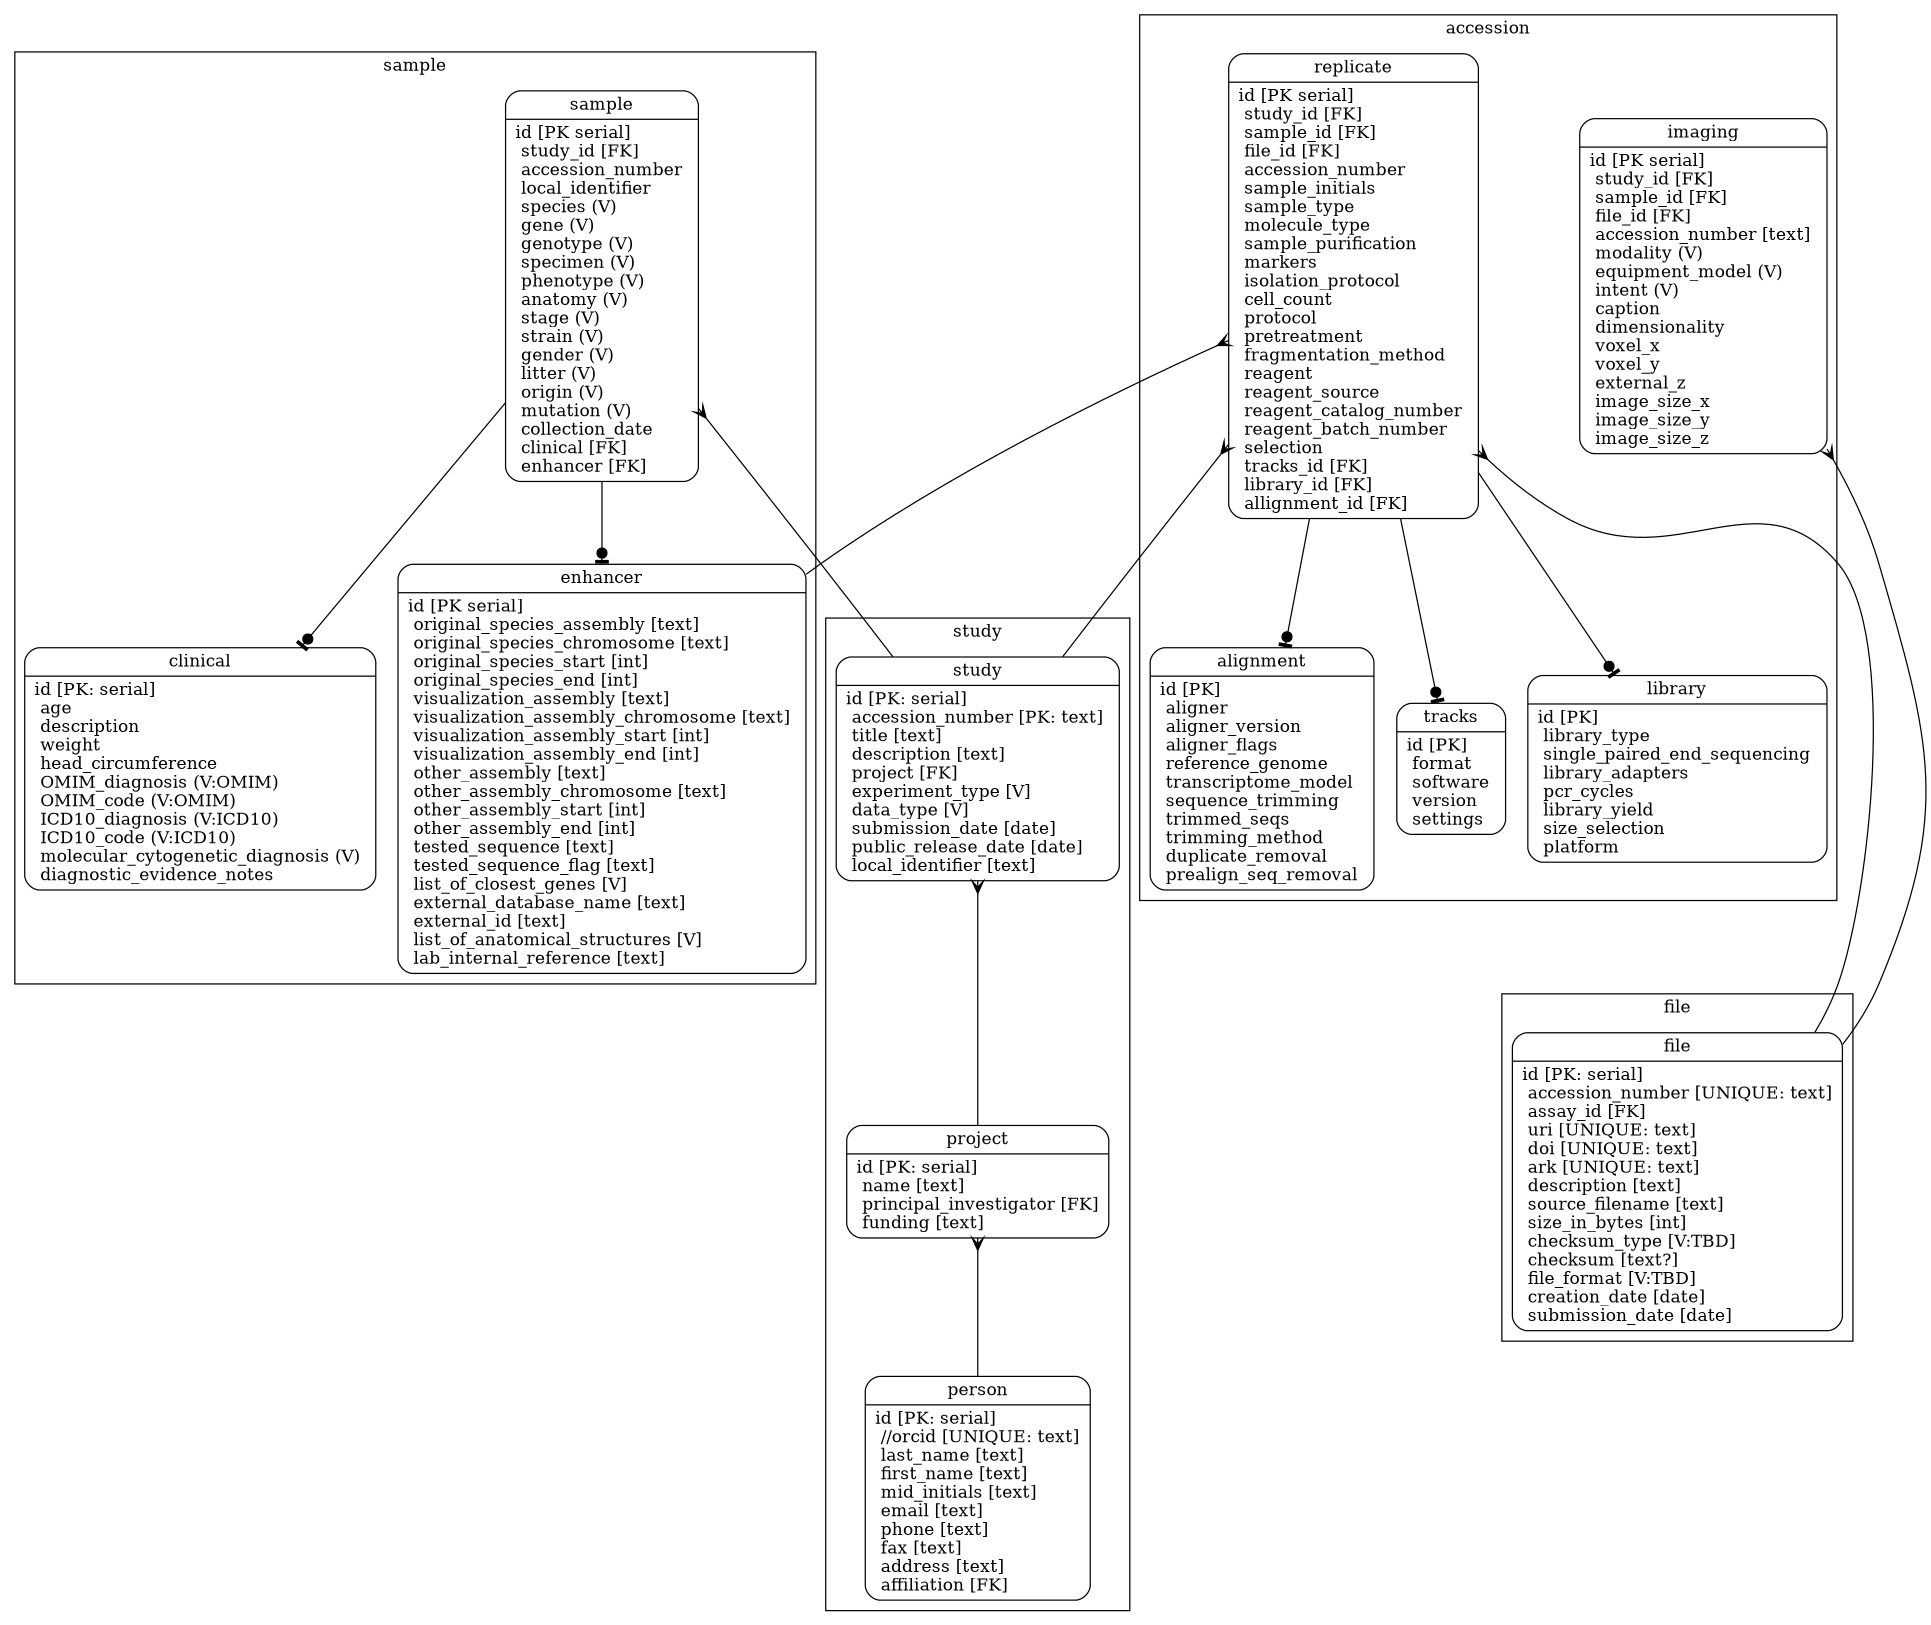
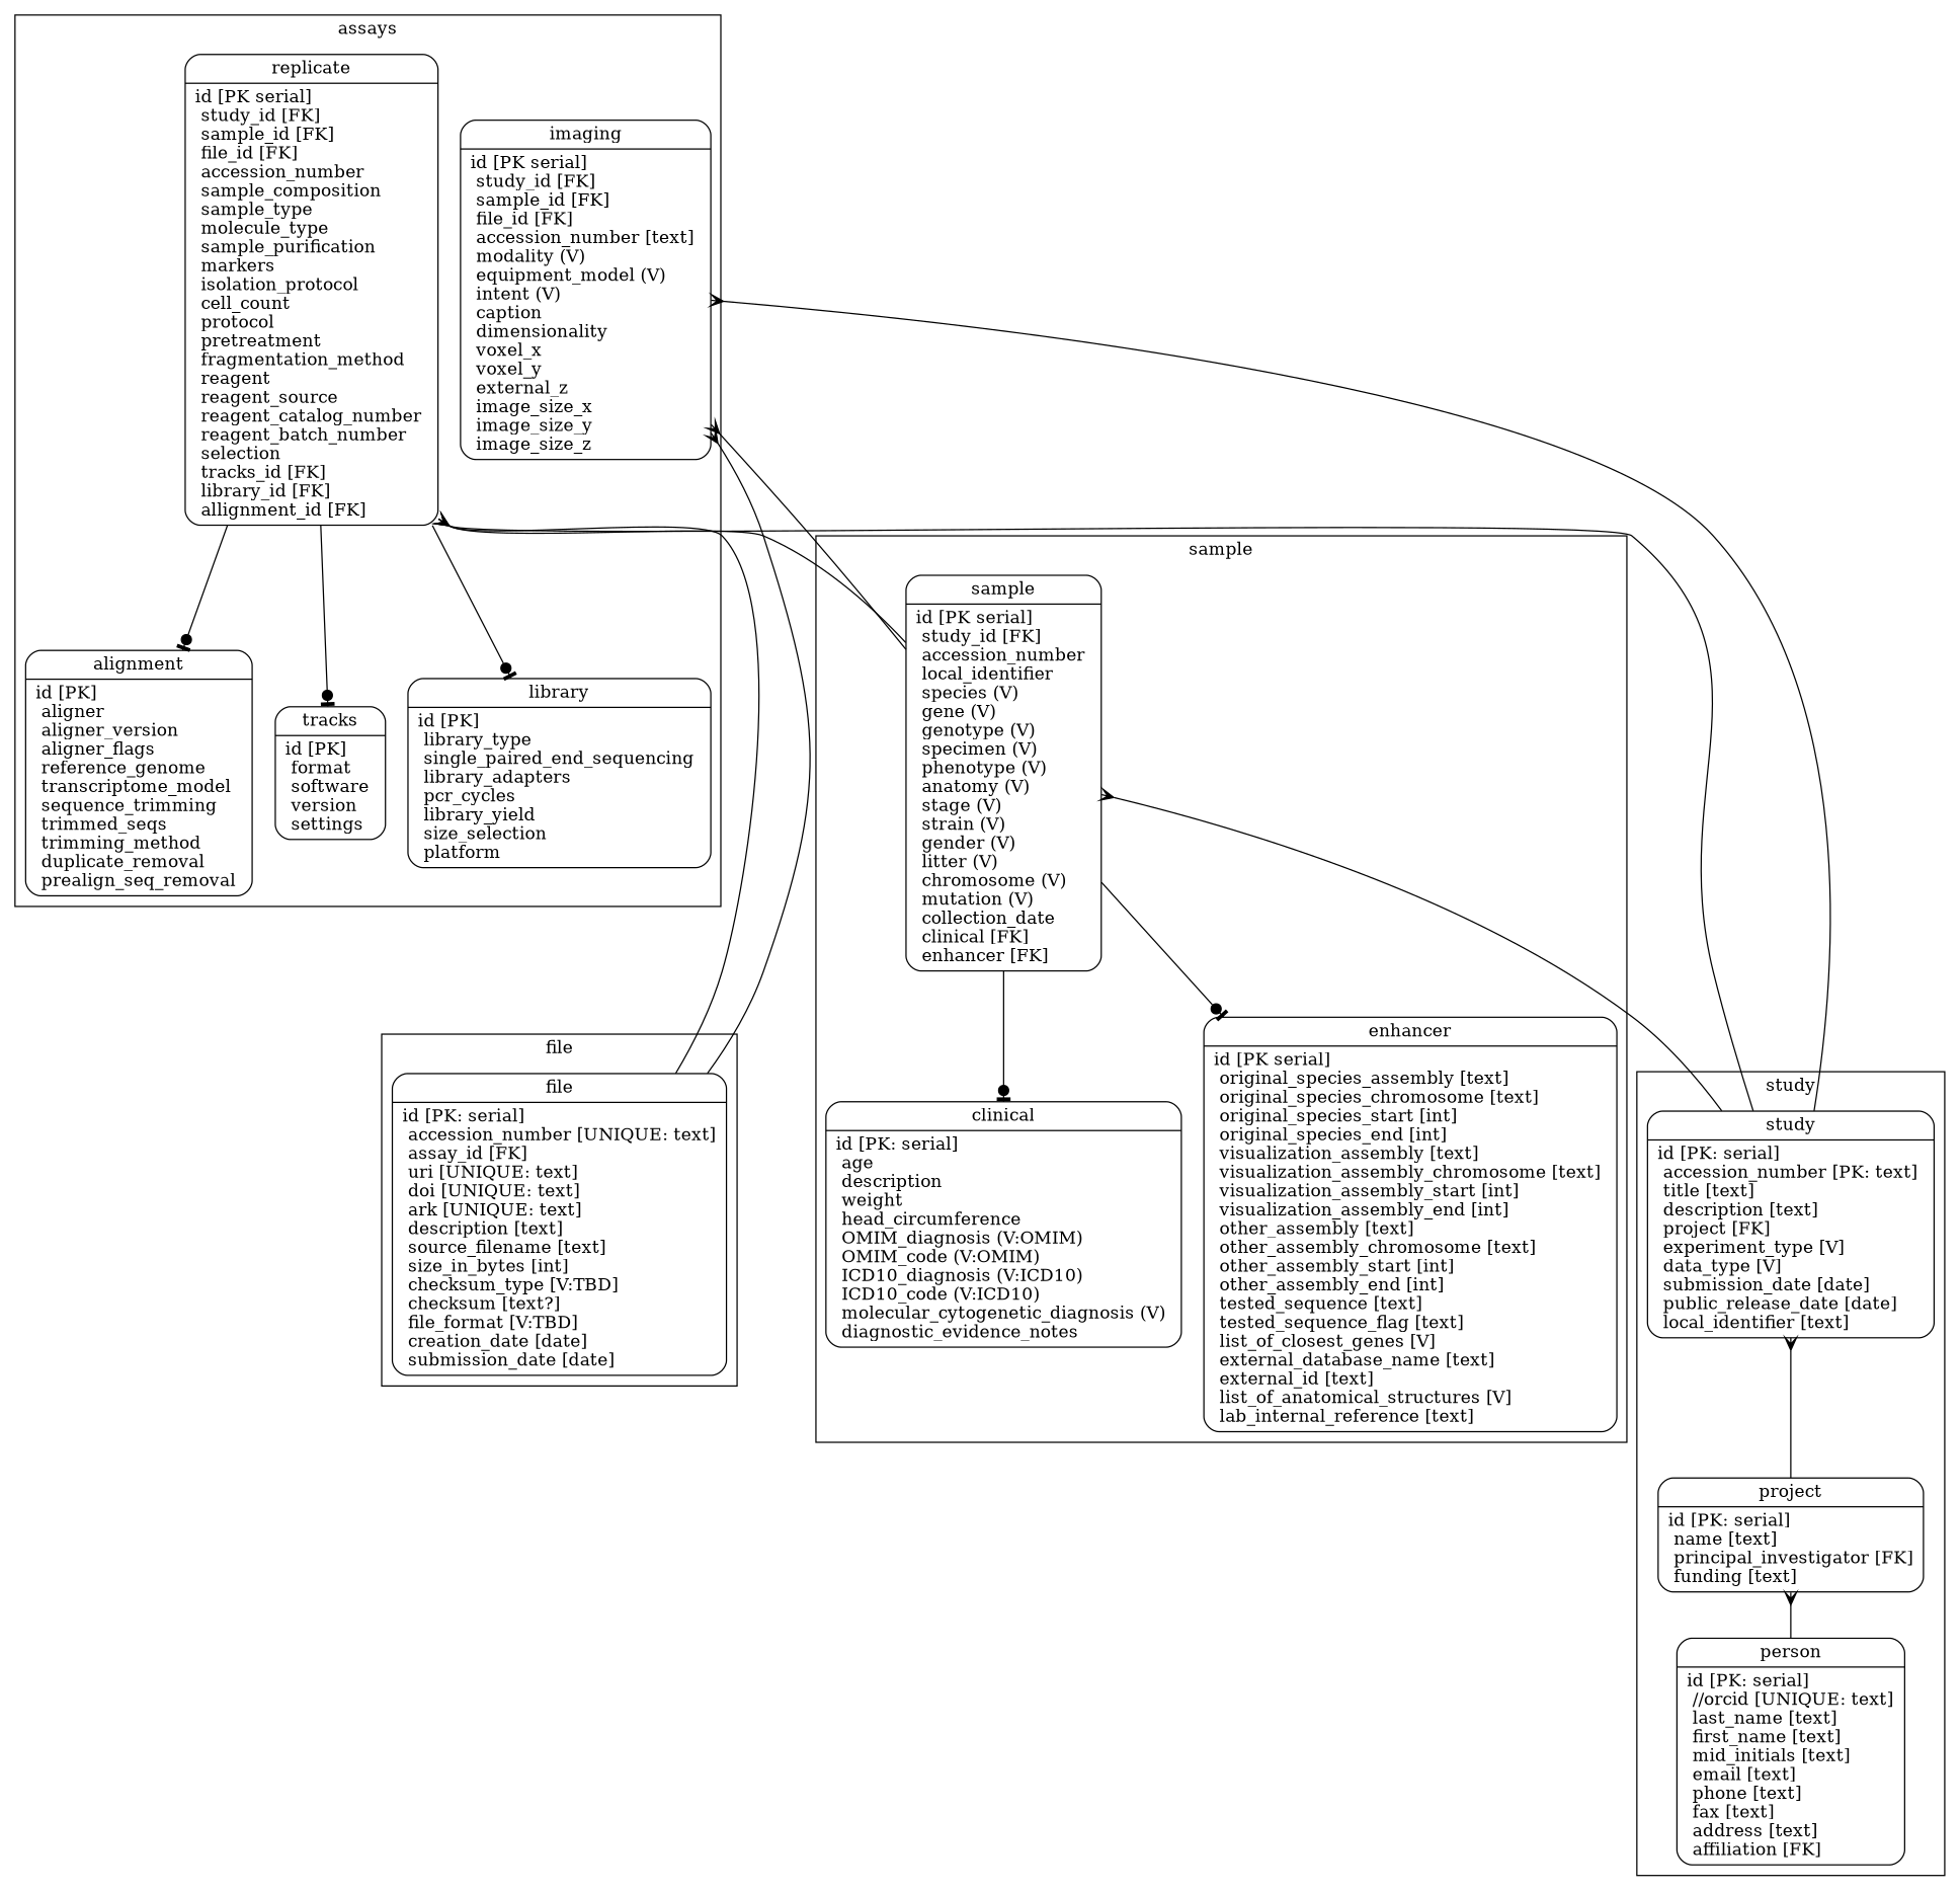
  digraph {
    node [shape=record style=rounded]
    edge [arrowhead=none arrowtail=crow dir=both]
    n1 [label="{person|        id [PK: serial] \l        //orcid [UNIQUE: text]\l        last_name [text]\l        first_name [text]\l        mid_initials [text]\l        email [text]\l        phone [text]\l        fax [text]\l        address [text]\l        affiliation [FK]\l        }"]
    n2 [label="{project|        id [PK: serial] \l        name [text]\l        principal_investigator [FK]\l        funding [text]\l        }"]
    n3 [label="{study|        id [PK: serial] \l        accession_number [PK: text] \l        title [text]\l        description [text]\l        project [FK]\l        experiment_type [V]\l        data_type [V] \l        submission_date [date]\l        public_release_date [date]\l        local_identifier [text]\l        }"]
-   n4 [label="{sample|        id [PK serial] \l        study_id [FK] \l        accession_number \l        local_identifier\l        species (V) \l        gene (V)\l        genotype (V)\l        specimen (V)\l        phenotype (V)\l        anatomy (V)\l        stage (V)\l        strain (V) \l        gender (V) \l        litter (V) \l        origin (V) \l        mutation (V) \l        collection_date \l        clinical [FK] \l        enhancer [FK] \l        }"]
+   n4 [label="{sample|        id [PK serial] \l        study_id [FK] \l        accession_number \l        local_identifier\l        species (V) \l        gene (V)\l        genotype (V)\l        specimen (V)\l        phenotype (V)\l        anatomy (V)\l        stage (V)\l        strain (V) \l        gender (V) \l        litter (V) \l        chromosome (V) \l        mutation (V) \l        collection_date \l        clinical [FK] \l        enhancer [FK] \l        }"]
    n5 [label="{clinical|        id [PK: serial] \l        age \l        description \l        weight \l        head_circumference \l        OMIM_diagnosis (V:OMIM) \l        OMIM_code (V:OMIM) \l        ICD10_diagnosis (V:ICD10) \l        ICD10_code (V:ICD10) \l        molecular_cytogenetic_diagnosis (V) \l        diagnostic_evidence_notes \l        }"]
    n6 [label="{enhancer|        id [PK serial] \l        original_species_assembly [text] \l        original_species_chromosome [text] \l        original_species_start [int] \l        original_species_end [int] \l        visualization_assembly [text] \l        visualization_assembly_chromosome [text] \l        visualization_assembly_start [int] \l        visualization_assembly_end [int] \l        other_assembly [text] \l        other_assembly_chromosome [text] \l        other_assembly_start [int] \l        other_assembly_end [int] \l        tested_sequence [text] \l        tested_sequence_flag [text] \l        list_of_closest_genes [V] \l        external_database_name [text] \l        external_id [text] \l        list_of_anatomical_structures [V] \l        lab_internal_reference [text] \l        }"]
    n7 [label="{library|        id [PK] \l        library_type \l        single_paired_end_sequencing \l        library_adapters \l        pcr_cycles \l        library_yield \l        size_selection \l        platform\l        }"]
    n8 [label="{alignment|        id [PK] \l        aligner \l        aligner_version \l        aligner_flags \l        reference_genome \l        transcriptome_model \l        sequence_trimming \l        trimmed_seqs \l        trimming_method \l        duplicate_removal \l        prealign_seq_removal \l        }"]
    n9 [label="{tracks|        id [PK] \l        format \l        software \l        version \l        settings \l        }"]
    n10 [label="{imaging|        id [PK serial] \l        study_id [FK] \l        sample_id [FK] \l        file_id [FK] \l        accession_number [text] \l        modality (V) \l        equipment_model (V) \l        intent (V) \l        caption \l        dimensionality \l        voxel_x \l        voxel_y \l        external_z \l        image_size_x \l        image_size_y \l        image_size_z \l        }"]
-   n11 [label="{replicate|        id [PK serial] \l        study_id [FK] \l        sample_id [FK] \l        file_id [FK] \l        accession_number \l        sample_initials \l        sample_type \l        molecule_type \l        sample_purification \l        markers \l        isolation_protocol \l        cell_count \l        protocol \l        pretreatment \l        fragmentation_method \l        reagent \l        reagent_source \l        reagent_catalog_number \l        reagent_batch_number \l        selection \l        tracks_id [FK] \l        library_id [FK] \l        allignment_id [FK] \l        }"]
+   n11 [label="{replicate|        id [PK serial] \l        study_id [FK] \l        sample_id [FK] \l        file_id [FK] \l        accession_number \l        sample_composition \l        sample_type \l        molecule_type \l        sample_purification \l        markers \l        isolation_protocol \l        cell_count \l        protocol \l        pretreatment \l        fragmentation_method \l        reagent \l        reagent_source \l        reagent_catalog_number \l        reagent_batch_number \l        selection \l        tracks_id [FK] \l        library_id [FK] \l        allignment_id [FK] \l        }"]
    n12 [label="{file|        id [PK: serial] \l        accession_number [UNIQUE: text]\l        assay_id [FK] \l        uri [UNIQUE: text]\l        doi [UNIQUE: text]\l        ark [UNIQUE: text]\l        description [text]\l        source_filename [text]\l        size_in_bytes [int]\l        checksum_type [V:TBD] \l        checksum [text?]\l        file_format [V:TBD]\l        creation_date [date]\l        submission_date [date]\l        }"]
    subgraph cluster_1 {
      label=study
      n1
      n2
      n3
    }
    subgraph cluster_2 {
      label=sample
      n4
      n5
      n6
    }
    subgraph cluster_3 {
-     label=accession
+     label=assays
      n10
      n11
      subgraph sub_4 {
        label=assays
        rank=same
        n7
        n8
        n9
      }
    }
    subgraph cluster_5 {
      label=file
      n12
    }
    n2 -> n1
    n3 -> n2
    n4 -> n3
    n4 -> n5 [arrowhead=teedot arrowtail=none]
    n4 -> n6 [arrowhead=teedot arrowtail=none]
    n7 -> n12 [style=invis]
    n8 -> n12 [style=invis]
    n9 -> n12 [style=invis]
+   n10 -> n3
+   n10 -> n4
    n10 -> n12
    n11 -> n3
-   n11 -> n6
+   n11 -> n4
    n11 -> n7 [arrowhead=teedot arrowtail=none]
    n11 -> n8 [arrowhead=teedot arrowtail=none]
    n11 -> n9 [arrowhead=teedot arrowtail=none]
    n11 -> n12
  }
